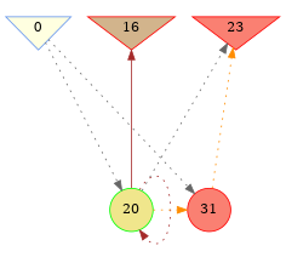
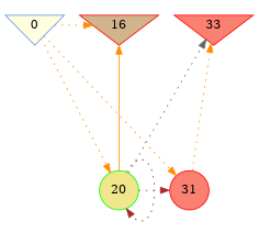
  digraph {
    ranksep=2.0
    node [color=red fillcolor=salmon shape=invtriangle style=filled]
    edge [color=darkorange style=dotted]
    0 [color=cornflowerblue fillcolor=lightyellow]
    16 [fillcolor=tan]
-   23
+   23 [label=33]
    n4 [color=green fillcolor=khaki label=20 shape=circle]
    31 [shape=circle]
    subgraph sub_1 {
      rank=same
      0
      16
      23
    }
    subgraph sub_2 {
      rank=same
    }
    subgraph sub_3 {
      rank=same
      n4
      31
    }
-   0 -> n4 [color=gray40]
-   0 -> 31 [color=gray40]
-   n4 -> 16 [color=brown style=solid]
+   0 -> 16
+   0 -> n4
+   0 -> 31
+   n4 -> 16 [style=solid]
    n4 -> 23 [color=gray40]
    n4 -> n4 [color=brown]
-   n4 -> 31
+   n4 -> 31 [color=brown]
    31 -> 23
  }
